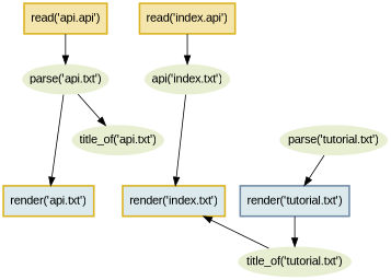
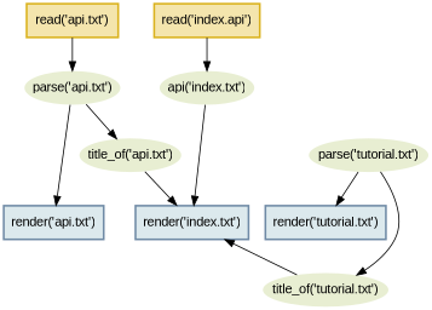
  digraph {
    rankdir=TB
    node [color="#708BA6" fillcolor="#E8EED2" fontname=Arial penwidth=2 shape=rect style=filled]
-   "read('api.txt')" [color="#DAB21D" fillcolor="#F4E5AD" label="read('api.api')"]
+   "read('api.txt')" [color="#DAB21D" fillcolor="#F4E5AD"]
    n2 [color="#DAB21D" fillcolor="#F4E5AD" label="read('index.api')"]
-   "render('api.txt')" [color="#DAB21D" fillcolor="#DCE9ED"]
-   "render('index.txt')" [color="#DAB21D" fillcolor="#DCE9ED"]
+   "render('api.txt')" [fillcolor="#DCE9ED"]
+   "render('index.txt')" [fillcolor="#DCE9ED"]
    "render('tutorial.txt')" [fillcolor="#DCE9ED"]
    "parse('api.txt')" [margin="0.05,0" penwidth=0 shape=oval]
    n7 [label="api('index.txt')" margin="0.05,0" penwidth=0 shape=oval]
    "title_of('api.txt')" [margin="0.05,0" penwidth=0 shape=oval]
    "parse('tutorial.txt')" [color="#DAB21D" margin="0.05,0" penwidth=0 shape=oval]
    "title_of('tutorial.txt')" [margin="0.05,0" penwidth=0 shape=oval]
    subgraph sub_1 {
      rank=same
      "read('api.txt')"
      n2
    }
    subgraph sub_2 {
      rank=same
      "render('api.txt')"
      "render('index.txt')"
      "render('tutorial.txt')"
    }
    "read('api.txt')" -> "parse('api.txt')"
    n2 -> n7
    "parse('api.txt')" -> "render('api.txt')"
    "parse('api.txt')" -> "title_of('api.txt')"
    n7 -> "render('index.txt')"
+   "title_of('api.txt')" -> "render('index.txt')"
    "parse('tutorial.txt')" -> "render('tutorial.txt')"
-   "render('tutorial.txt')" -> "title_of('tutorial.txt')"
+   "parse('tutorial.txt')" -> "title_of('tutorial.txt')"
    "title_of('tutorial.txt')" -> "render('index.txt')"
  }
